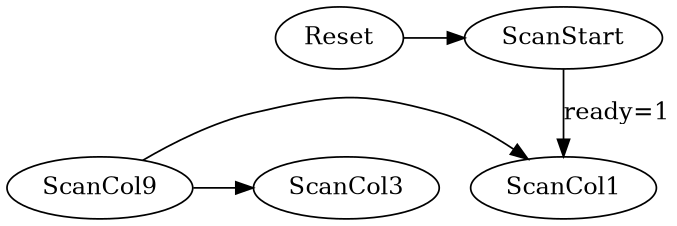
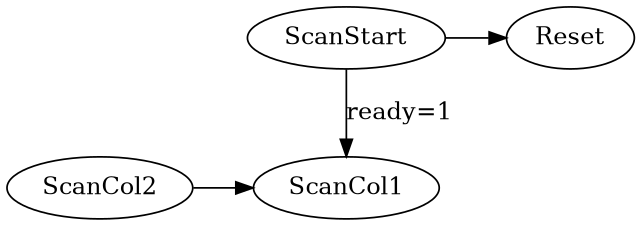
  digraph {
    rankdir=TB
    ScanCol1
-   ScanCol2 [label=ScanCol9]
-   ScanCol3
+   ScanCol2
    Reset
    ScanStart
    subgraph sub_1 {
      rank=max
      ScanCol1
      ScanCol2
-     ScanCol3
    }
    subgraph sub_2 {
      rank=min
      Reset
      ScanStart
    }
    ScanCol2 -> ScanCol1
-   ScanCol2 -> ScanCol3
-   Reset -> ScanStart
+   ScanStart -> Reset
    ScanStart -> ScanCol1 [label="ready=1"]
  }
